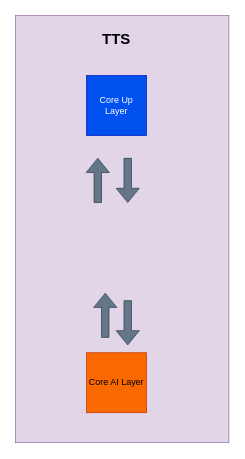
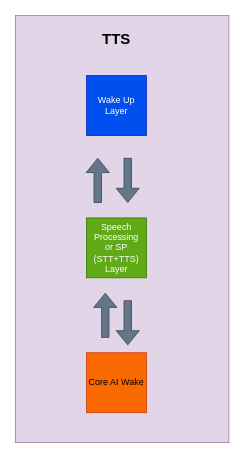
  <mxCell id="0" />
  <mxCell id="1" parent="0" />
  <mxCell id="2" value="" style="rounded=0;whiteSpace=wrap;html=1;fillColor=#e1d5e7;strokeColor=#9673a6;" vertex="1" parent="1"><mxGeometry x="20" y="20" width="285" height="570" as="geometry" /></mxCell>
- <mxCell id="4" value="&lt;div&gt;Core AI Layer&lt;/div&gt;" style="whiteSpace=wrap;html=1;aspect=fixed;fillColor=#fa6800;strokeColor=#C73500;fontColor=#000000;" vertex="1" parent="1"><mxGeometry x="115" y="470" width="80" height="80" as="geometry" /></mxCell>
+ <mxCell id="3" value="&lt;div&gt;Speech Processing&lt;/div&gt;&lt;div&gt;or SP&lt;/div&gt;&lt;div&gt;(STT+TTS)&lt;br&gt;&lt;/div&gt;&lt;div&gt;Layer&lt;/div&gt;" style="whiteSpace=wrap;html=1;aspect=fixed;fillColor=#60a917;fontColor=#ffffff;strokeColor=#2D7600;" vertex="1" parent="1"><mxGeometry x="115" y="290" width="80" height="80" as="geometry" /></mxCell>
+ <mxCell id="4" value="&lt;div&gt;Core AI Wake&lt;/div&gt;" style="whiteSpace=wrap;html=1;aspect=fixed;fillColor=#fa6800;strokeColor=#C73500;fontColor=#000000;" vertex="1" parent="1"><mxGeometry x="115" y="470" width="80" height="80" as="geometry" /></mxCell>
  <mxCell id="5" value="" style="shape=flexArrow;endArrow=classic;html=1;rounded=0;fillColor=#647687;strokeColor=#314354;" edge="1" parent="1"><mxGeometry width="50" height="50" relative="1" as="geometry"><mxPoint x="170" y="210" as="sourcePoint" /><mxPoint x="170" y="270" as="targetPoint" /></mxGeometry></mxCell>
  <mxCell id="6" value="&lt;font style=&quot;font-size: 20px;&quot;&gt;&lt;b&gt;TTS&lt;/b&gt;&lt;/font&gt;" style="text;html=1;align=center;verticalAlign=middle;whiteSpace=wrap;rounded=0;" vertex="1" parent="1"><mxGeometry x="90" y="30" width="130" height="40" as="geometry" /></mxCell>
  <mxCell id="7" value="" style="shape=flexArrow;endArrow=classic;html=1;rounded=0;fillColor=#647687;strokeColor=#314354;" edge="1" parent="1"><mxGeometry width="50" height="50" relative="1" as="geometry"><mxPoint x="130" y="270" as="sourcePoint" /><mxPoint x="130" y="210" as="targetPoint" /></mxGeometry></mxCell>
  <mxCell id="8" value="" style="shape=flexArrow;endArrow=classic;html=1;rounded=0;fillColor=#647687;strokeColor=#314354;" edge="1" parent="1"><mxGeometry width="50" height="50" relative="1" as="geometry"><mxPoint x="170" y="400" as="sourcePoint" /><mxPoint x="170" y="460" as="targetPoint" /></mxGeometry></mxCell>
  <mxCell id="9" value="" style="shape=flexArrow;endArrow=classic;html=1;rounded=0;fillColor=#647687;strokeColor=#314354;" edge="1" parent="1"><mxGeometry width="50" height="50" relative="1" as="geometry"><mxPoint x="140" y="450" as="sourcePoint" /><mxPoint x="140" y="390" as="targetPoint" /></mxGeometry></mxCell>
- <mxCell id="10" value="&lt;div&gt;Core Up&lt;/div&gt;&lt;div&gt;Layer&lt;br&gt;&lt;/div&gt;" style="whiteSpace=wrap;html=1;aspect=fixed;fillColor=#0050ef;strokeColor=#001DBC;fontColor=#ffffff;" vertex="1" parent="1"><mxGeometry x="115" y="100" width="80" height="80" as="geometry" /></mxCell>
+ <mxCell id="10" value="&lt;div&gt;Wake Up&lt;/div&gt;&lt;div&gt;Layer&lt;br&gt;&lt;/div&gt;" style="whiteSpace=wrap;html=1;aspect=fixed;fillColor=#0050ef;strokeColor=#001DBC;fontColor=#ffffff;" vertex="1" parent="1"><mxGeometry x="115" y="100" width="80" height="80" as="geometry" /></mxCell>
